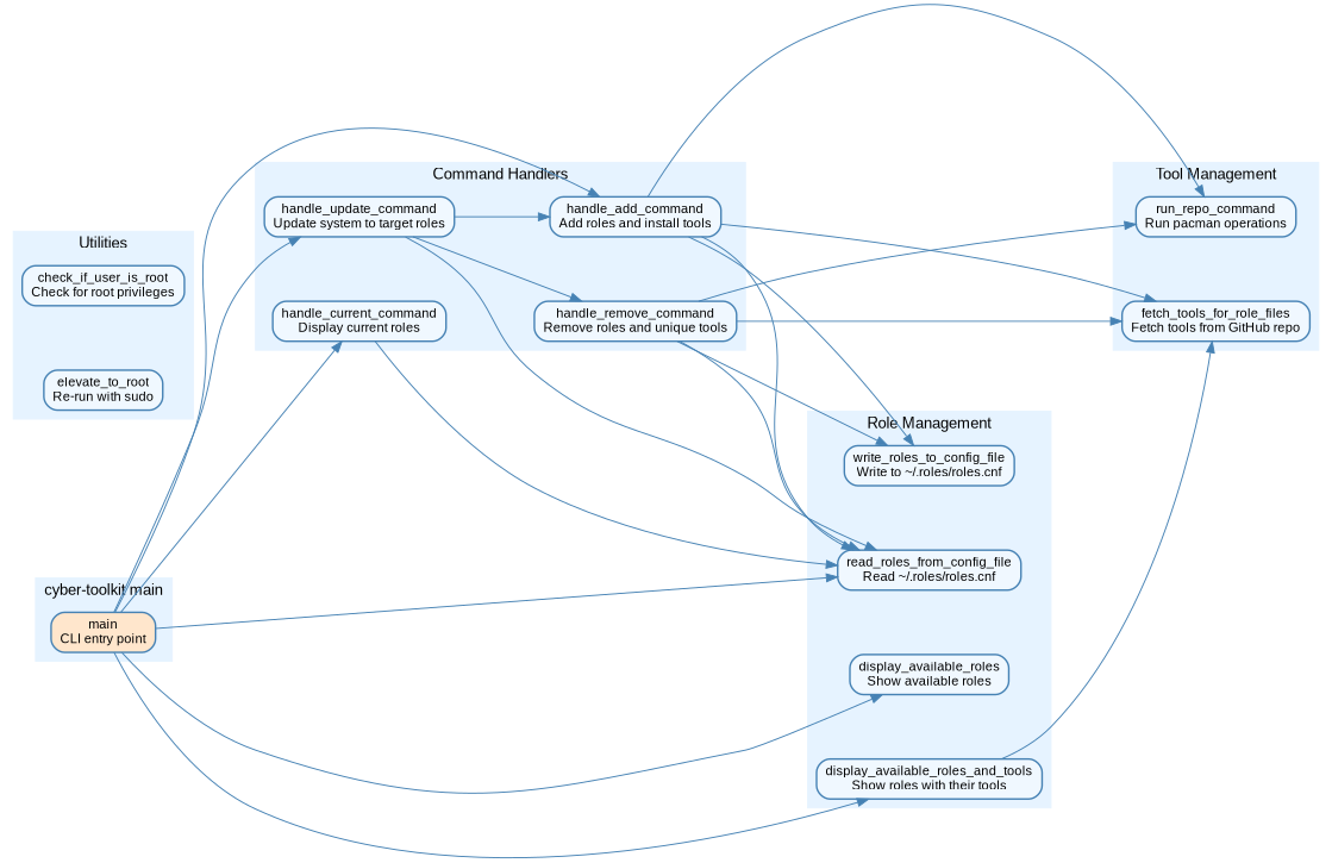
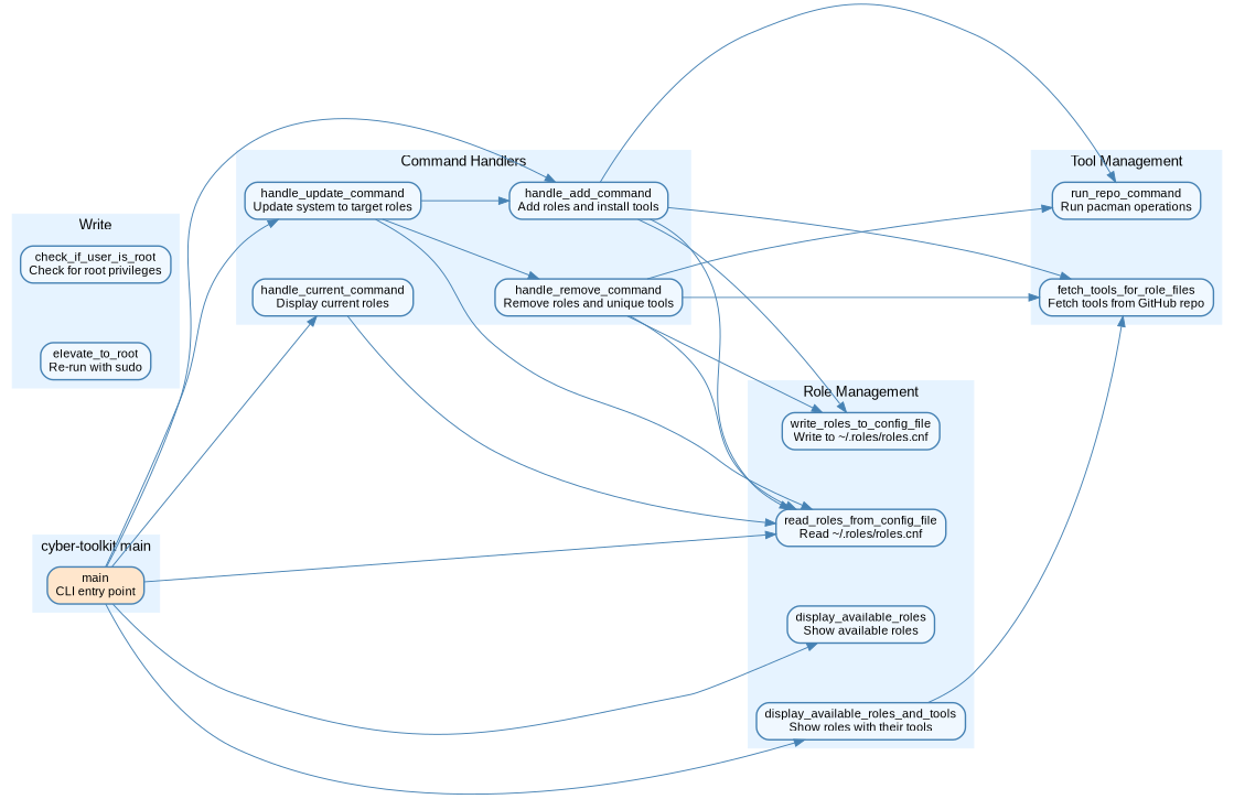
  digraph {
    fontname=Arial
    fontsize=14
    nodesep=0.8
    rankdir=LR
    ranksep=1.0
    splines=true
    node [color="#4682b4" fillcolor="#f0f8ff" fontname=Arial fontsize=12 penwidth=1.5 shape=box style="rounded,filled"]
    edge [color="#4682b4" fontname=Arial fontsize=10 penwidth=1.0]
    n1 [fillcolor="#ffe6cc" label="main\nCLI entry point"]
    n2 [label="handle_add_command\nAdd roles and install tools"]
    n3 [label="handle_update_command\nUpdate system to target roles"]
    n4 [label="handle_remove_command\nRemove roles and unique tools"]
    n5 [label="handle_current_command\nDisplay current roles"]
    n6 [label="display_available_roles\nShow available roles"]
    n7 [label="display_available_roles_and_tools\nShow roles with their tools"]
    n8 [label="read_roles_from_config_file\nRead ~/.roles/roles.cnf"]
    n9 [label="write_roles_to_config_file\nWrite to ~/.roles/roles.cnf"]
    n10 [label="fetch_tools_for_role_files\nFetch tools from GitHub repo"]
    n11 [label="run_repo_command\nRun pacman operations"]
    n12 [label="check_if_user_is_root\nCheck for root privileges"]
    n13 [label="elevate_to_root\nRe-run with sudo"]
    subgraph cluster_1 {
      color="#e6f3ff"
      fillcolor="#e6f3ff"
      label="cyber-toolkit main"
      style=filled
      n1
    }
    subgraph cluster_2 {
      color="#e6f3ff"
      fillcolor="#e6f3ff"
      label="Command Handlers"
      style=filled
      n2
      n3
      n4
      n5
    }
    subgraph cluster_3 {
      color="#e6f3ff"
      fillcolor="#e6f3ff"
      label="Role Management"
      style=filled
      n6
      n7
      n8
      n9
    }
    subgraph cluster_4 {
      color="#e6f3ff"
      fillcolor="#e6f3ff"
      label="Tool Management"
      style=filled
      n10
      n11
    }
    subgraph cluster_5 {
      color="#e6f3ff"
      fillcolor="#e6f3ff"
-     label=Utilities
+     label=Write
      style=filled
      n12
      n13
    }
    n1 -> n2
    n1 -> n3
    n1 -> n5
    n1 -> n6
    n1 -> n7
    n1 -> n8
    n2 -> n8
    n2 -> n9
    n2 -> n10
    n2 -> n11
    n3 -> n2
    n3 -> n4
    n3 -> n8
    n4 -> n8
    n4 -> n9
    n4 -> n10
    n4 -> n11
    n5 -> n8
    n7 -> n10
  }
